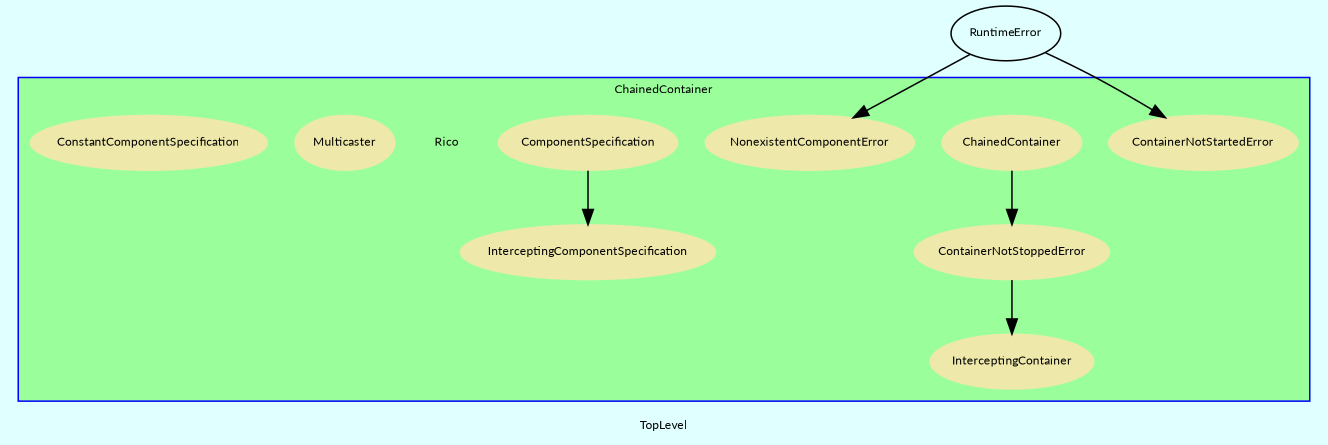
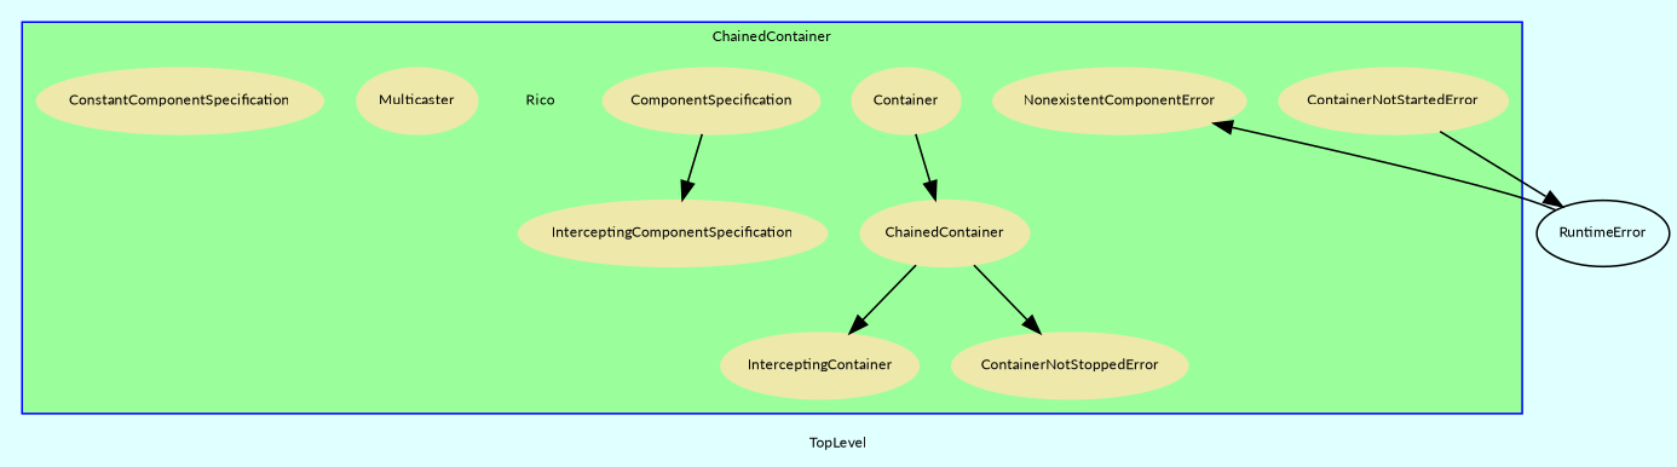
  digraph {
    bgcolor=lightcyan1
    compound=true
    fontname=Lato
    fontsize=8
    label=TopLevel
    node [color=palegoldenrod fontcolor=black fontname=Lato fontsize=8 shape=ellipse style=filled]
    edge [fontname=Lato]
    n1 [label=ContainerNotStartedError]
+   n2 [label=Container]
    n3 [label=ChainedContainer]
    n4 [label=NonexistentComponentError]
    n5 [label=InterceptingContainer]
    n6 [label=ContainerNotStoppedError]
    n7 [label=ComponentSpecification]
    n8 [label=InterceptingComponentSpecification]
    Rico [color=black height=0.01 shape=plaintext width=0.01 fontcolor="" style=""]
    n10 [label=Multicaster]
    n11 [label=ConstantComponentSpecification]
    n12 [color=black label=RuntimeError fontcolor="" shape="" style=""]
    subgraph cluster_1 {
      color=blue
      fillcolor=palegreen1
      label=ChainedContainer
      style=filled
      n1
+     n2
      n3
      n4
      n5
      n6
      n7
      n8
      Rico
      n10
      n11
    }
-   n6 -> n5
+   n2 -> n3
+   n3 -> n5
    n3 -> n6
    n7 -> n8
-   n12 -> n1
+   n1 -> n12
    n12 -> n4
  }
